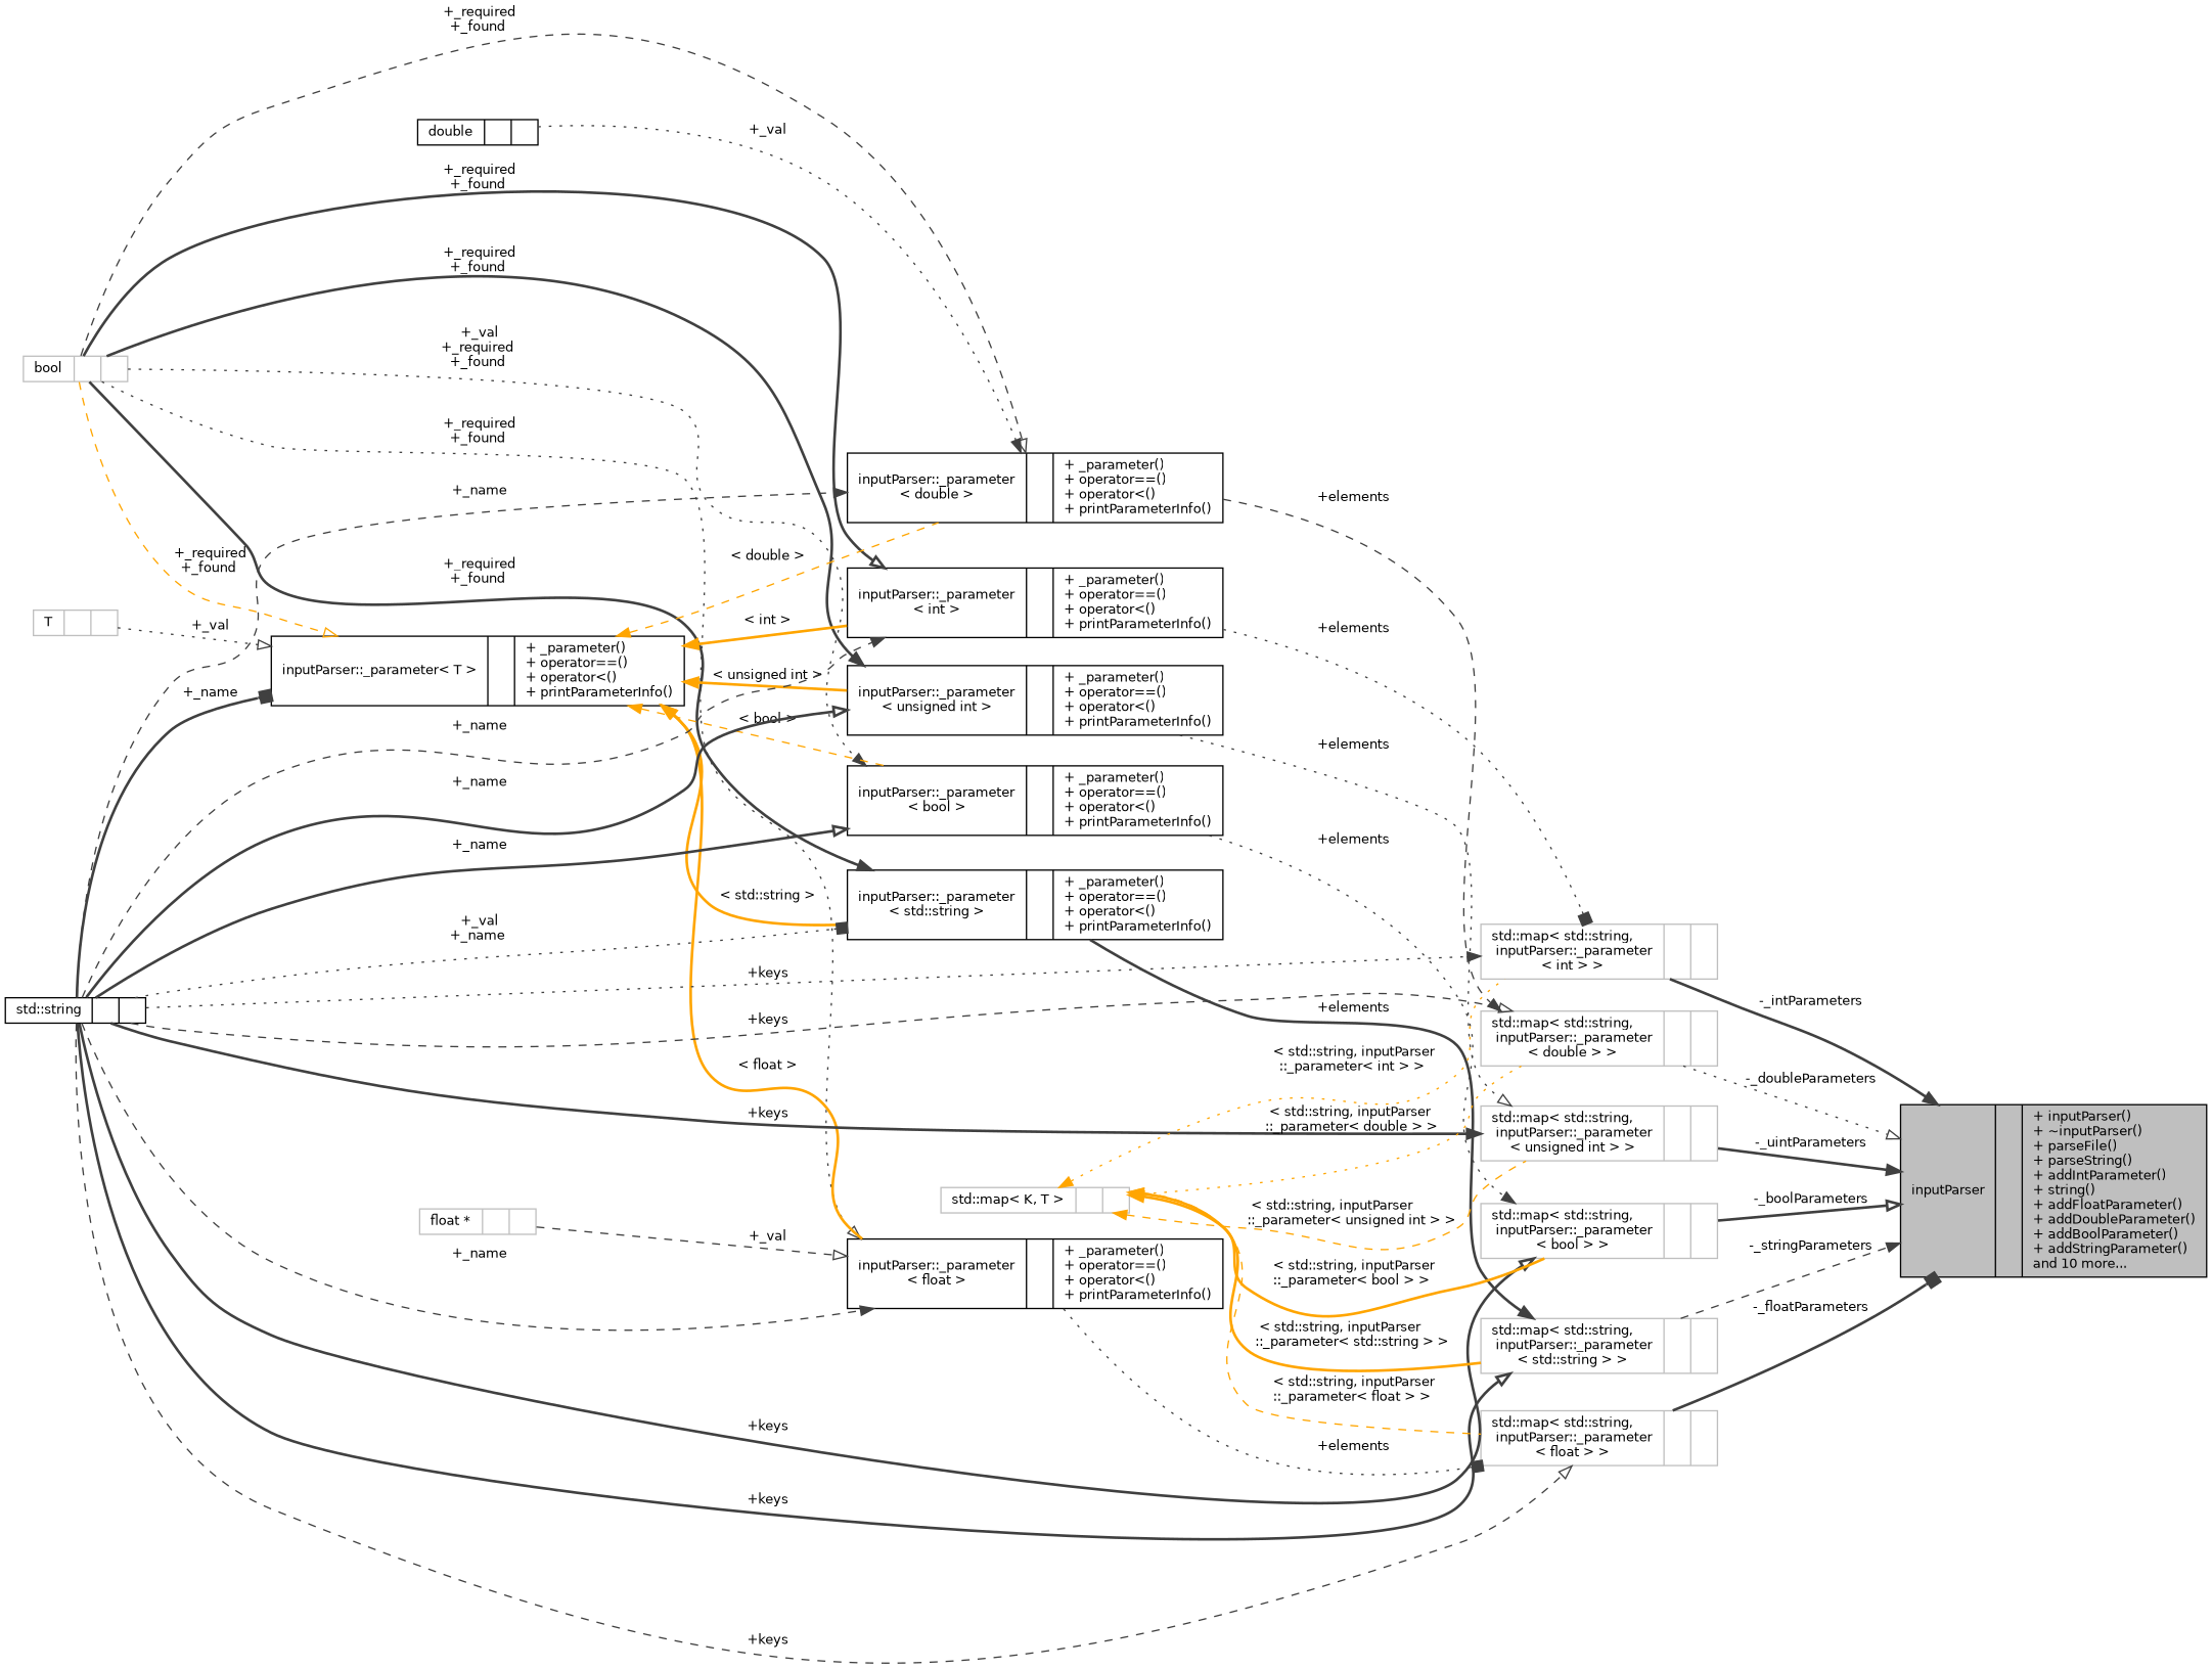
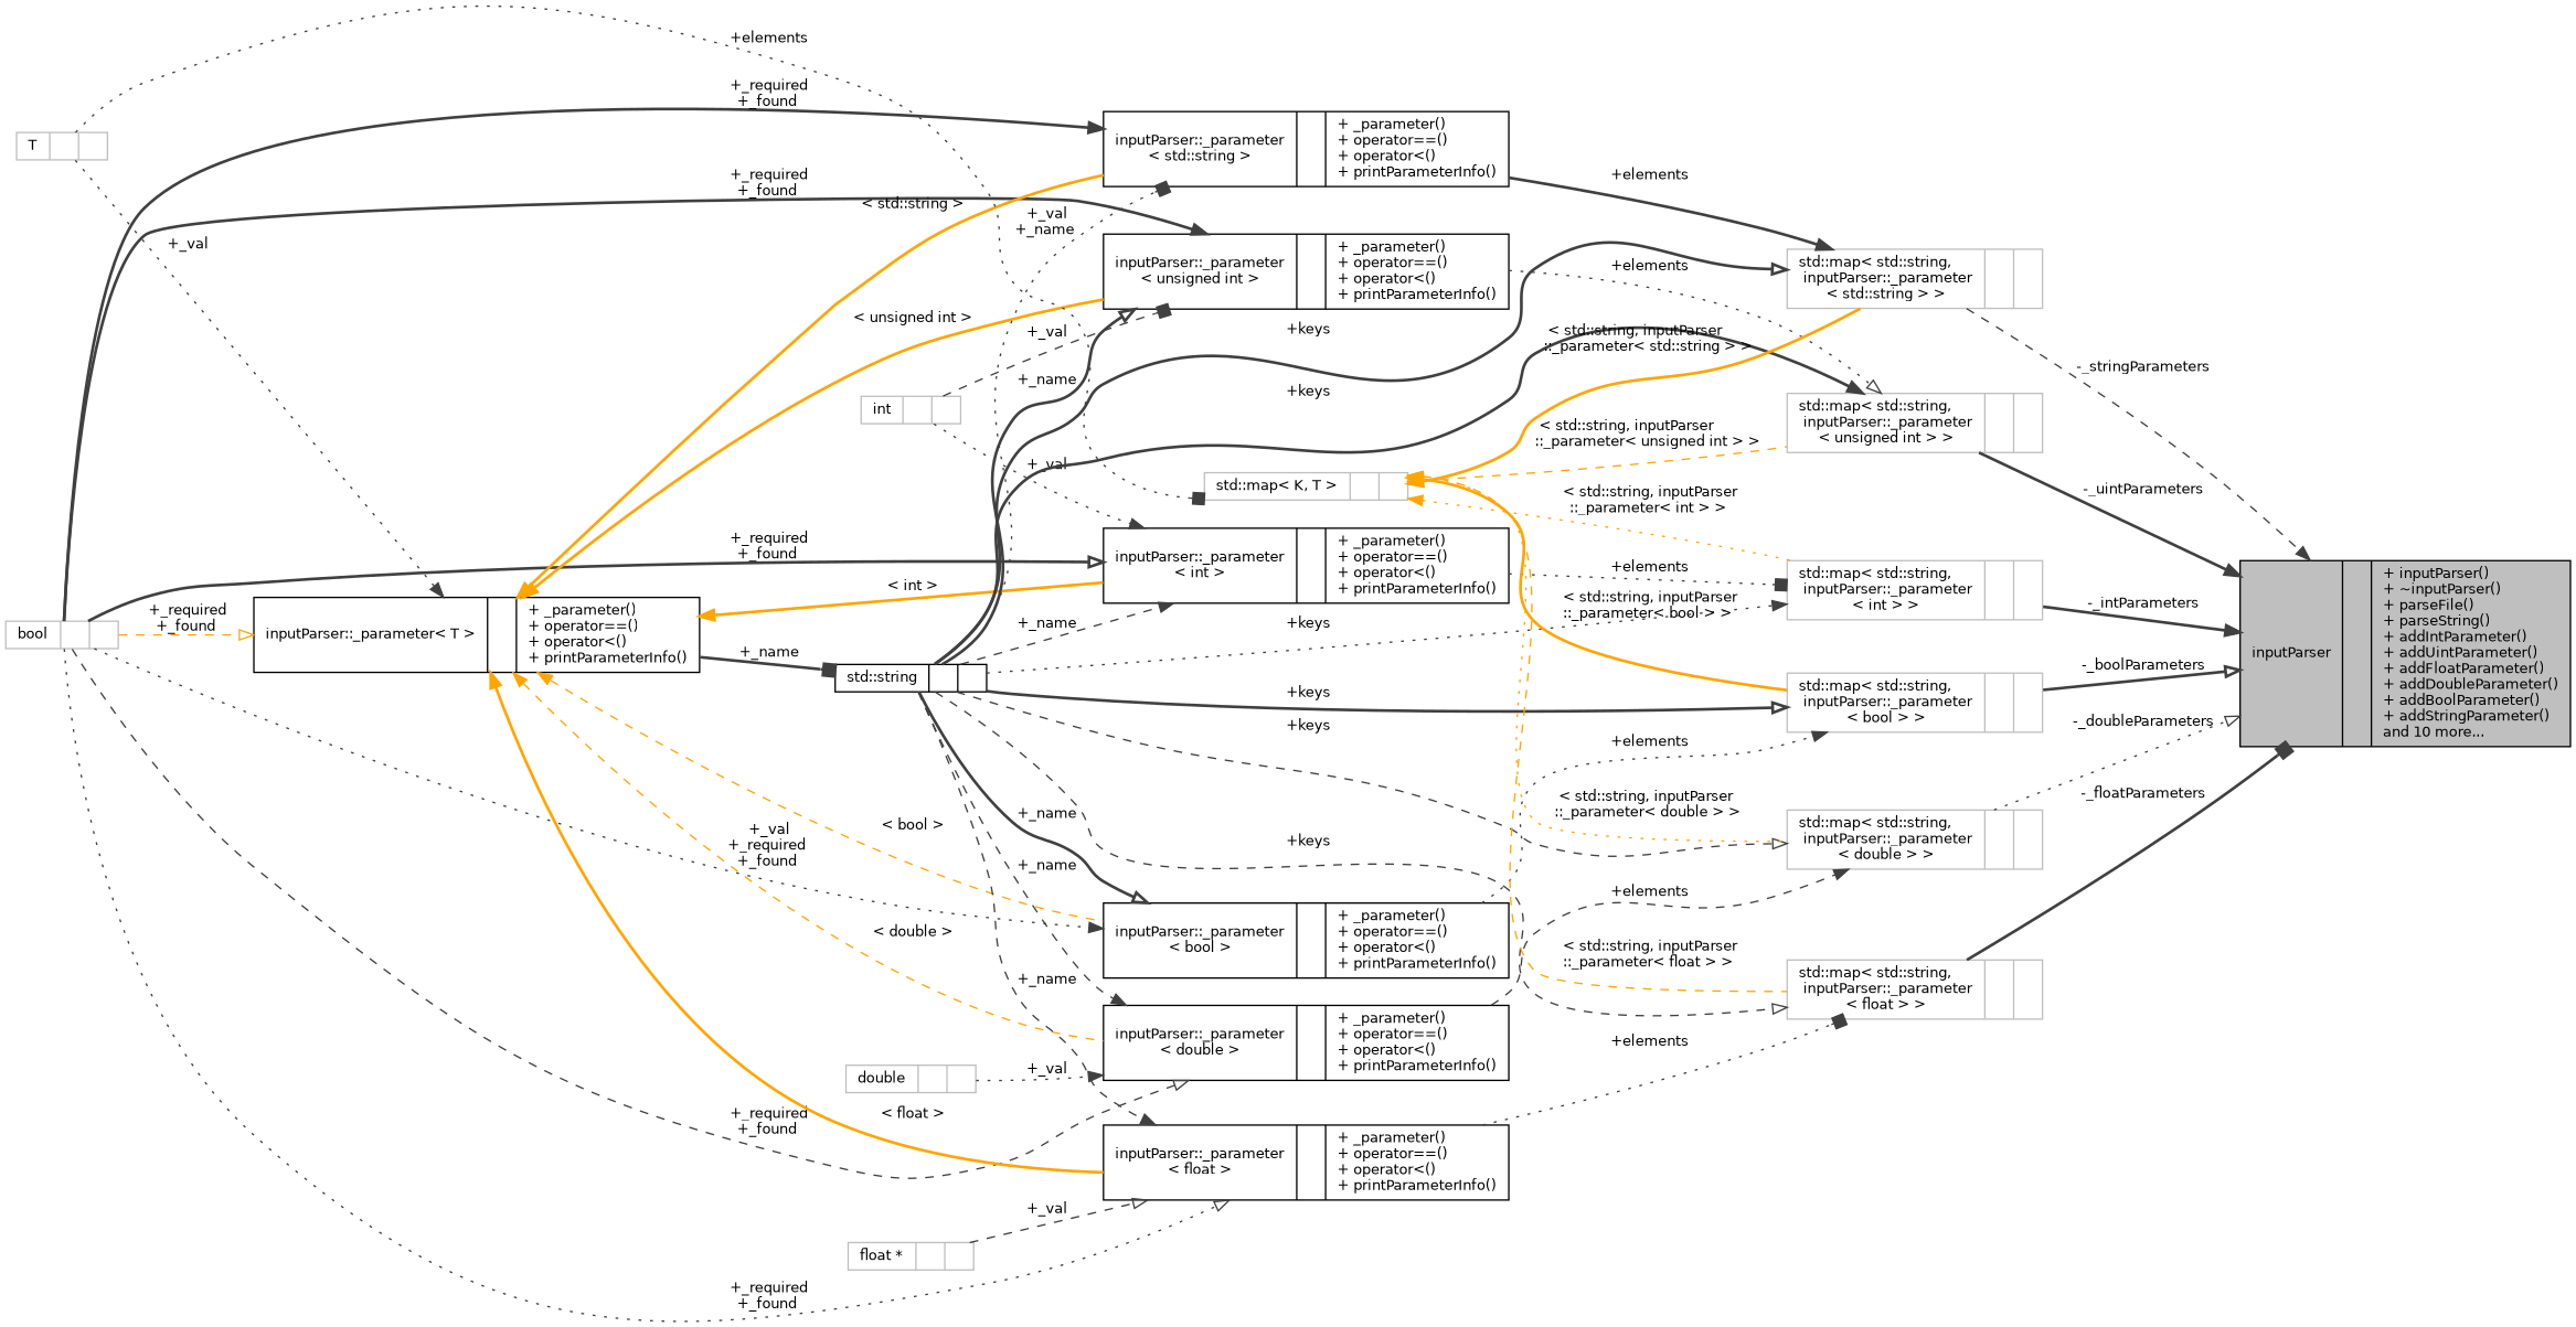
  digraph {
    rankdir=LR
    node [color=grey75 fontname=Helvetica fontsize=10 shape=record]
    edge [arrowhead=normal color=grey25 fontname=Helvetica fontsize=10 labelfontname=Helvetica labelfontsize=10 style=bold]
-   n1 [color=black fillcolor=grey75 fontcolor=black height=0.2 label="{inputParser\n||+ inputParser()\l+ ~inputParser()\l+ parseFile()\l+ parseString()\l+ addIntParameter()\l+ string()\l+ addFloatParameter()\l+ addDoubleParameter()\l+ addBoolParameter()\l+ addStringParameter()\land 10 more...\l}" style=filled width=0.4]
+   n1 [color=black fillcolor=grey75 fontcolor=black height=0.2 label="{inputParser\n||+ inputParser()\l+ ~inputParser()\l+ parseFile()\l+ parseString()\l+ addIntParameter()\l+ addUintParameter()\l+ addFloatParameter()\l+ addDoubleParameter()\l+ addBoolParameter()\l+ addStringParameter()\land 10 more...\l}" style=filled width=0.4]
    n2 [height=0.2 label="{std::map\< std::string,\l inputParser::_parameter\l\< int \> \>\n||}" width=0.4]
    n3 [color=black height=0.2 label="{inputParser::_parameter\l\< int \>\n||+ _parameter()\l+ operator==()\l+ operator\<()\l+ printParameterInfo()\l}" width=0.4]
+   n4 [height=0.2 label="{int\n||}" width=0.4]
    n5 [color=black height=0.2 label="{inputParser::_parameter\l\< unsigned int \>\n||+ _parameter()\l+ operator==()\l+ operator\<()\l+ printParameterInfo()\l}" width=0.4]
    n6 [height=0.2 label="{std::map\< std::string,\l inputParser::_parameter\l\< unsigned int \> \>\n||}" width=0.4]
    n7 [height=0.2 label="{bool\n||}" width=0.4]
    n8 [color=black height=0.2 label="{inputParser::_parameter\< T \>\n||+ _parameter()\l+ operator==()\l+ operator\<()\l+ printParameterInfo()\l}" width=0.4]
    n9 [color=black height=0.2 label="{inputParser::_parameter\l\< std::string \>\n||+ _parameter()\l+ operator==()\l+ operator\<()\l+ printParameterInfo()\l}" width=0.4]
    n10 [color=black height=0.2 label="{inputParser::_parameter\l\< bool \>\n||+ _parameter()\l+ operator==()\l+ operator\<()\l+ printParameterInfo()\l}" width=0.4]
    n11 [color=black height=0.2 label="{inputParser::_parameter\l\< double \>\n||+ _parameter()\l+ operator==()\l+ operator\<()\l+ printParameterInfo()\l}" width=0.4]
    n12 [color=black height=0.2 label="{inputParser::_parameter\l\< float \>\n||+ _parameter()\l+ operator==()\l+ operator\<()\l+ printParameterInfo()\l}" width=0.4]
    n13 [height=0.2 label="{std::map\< std::string,\l inputParser::_parameter\l\< std::string \> \>\n||}" width=0.4]
    n14 [height=0.2 label="{std::map\< std::string,\l inputParser::_parameter\l\< bool \> \>\n||}" width=0.4]
    n15 [height=0.2 label="{std::map\< std::string,\l inputParser::_parameter\l\< double \> \>\n||}" width=0.4]
    n16 [height=0.2 label="{std::map\< std::string,\l inputParser::_parameter\l\< float \> \>\n||}" width=0.4]
    n17 [color=black height=0.2 label="{std::string\n||}" width=0.4]
    n18 [height=0.2 label="{T\n||}" width=0.4]
    n19 [height=0.2 label="{std::map\< K, T \>\n||}" width=0.4]
-   n20 [color=black height=0.2 label="{double\n||}" width=0.4]
+   n20 [height=0.2 label="{double\n||}" width=0.4]
    n21 [height=0.2 label="{float *\n||}" width=0.4]
    n2 -> n1 [label=" -_intParameters"]
    n3 -> n2 [arrowhead=box label=" +elements" style=dotted]
+   n4 -> n3 [label=" +_val" style=dotted]
+   n4 -> n5 [arrowhead=box label=" +_val" style=dashed]
    n5 -> n6 [arrowhead=onormal label=" +elements" style=dotted]
    n6 -> n1 [label=" -_uintParameters"]
    n7 -> n3 [arrowhead=onormal label=" +_required\n+_found"]
    n7 -> n5 [label=" +_required\n+_found"]
    n7 -> n8 [arrowhead=onormal color=orange label=" +_required\n+_found" style=dashed]
    n7 -> n9 [label=" +_required\n+_found"]
    n7 -> n10 [label=" +_val\n+_required\n+_found" style=dotted]
    n7 -> n11 [arrowhead=onormal label=" +_required\n+_found" style=dashed]
    n7 -> n12 [arrowhead=onormal label=" +_required\n+_found" style=dotted]
    n8 -> n3 [color=orange dir=back label=" \< int \>" arrowhead=""]
    n8 -> n5 [color=orange dir=back label=" \< unsigned int \>" arrowhead=""]
    n8 -> n9 [color=orange dir=back label=" \< std::string \>" arrowhead=""]
    n8 -> n10 [color=orange dir=back label=" \< bool \>" style=dashed arrowhead=""]
    n8 -> n11 [color=orange dir=back label=" \< double \>" style=dashed arrowhead=""]
    n8 -> n12 [color=orange dir=back label=" \< float \>" arrowhead=""]
    n9 -> n13 [label=" +elements"]
    n10 -> n14 [label=" +elements" style=dotted]
    n11 -> n15 [label=" +elements" style=dashed]
    n12 -> n16 [arrowhead=box label=" +elements" style=dotted]
    n13 -> n1 [label=" -_stringParameters" style=dashed]
    n14 -> n1 [arrowhead=onormal label=" -_boolParameters"]
    n15 -> n1 [arrowhead=onormal label=" -_doubleParameters" style=dotted]
    n16 -> n1 [arrowhead=box label=" -_floatParameters"]
    n17 -> n2 [label=" +keys" style=dotted]
    n17 -> n3 [label=" +_name" style=dashed]
    n17 -> n5 [arrowhead=onormal label=" +_name"]
    n17 -> n6 [label=" +keys"]
-   n17 -> n8 [arrowhead=box label=" +_name"]
+   n8 -> n17 [arrowhead=box label=" +_name"]
    n17 -> n9 [arrowhead=box label=" +_val\n+_name" style=dotted]
    n17 -> n10 [arrowhead=onormal label=" +_name"]
    n17 -> n11 [label=" +_name" style=dashed]
    n17 -> n12 [label=" +_name" style=dashed]
    n17 -> n13 [arrowhead=onormal label=" +keys"]
    n17 -> n14 [arrowhead=onormal label=" +keys"]
    n17 -> n15 [arrowhead=onormal label=" +keys" style=dashed]
    n17 -> n16 [arrowhead=onormal label=" +keys" style=dashed]
-   n18 -> n8 [arrowhead=onormal label=" +_val" style=dotted]
+   n18 -> n8 [label=" +_val" style=dotted]
+   n18 -> n19 [arrowhead=box label=" +elements" style=dotted]
    n19 -> n2 [color=orange dir=back label=" \< std::string, inputParser\l::_parameter\< int \> \>" style=dotted arrowhead=""]
    n19 -> n6 [color=orange dir=back label=" \< std::string, inputParser\l::_parameter\< unsigned int \> \>" style=dashed arrowhead=""]
    n19 -> n13 [color=orange dir=back label=" \< std::string, inputParser\l::_parameter\< std::string \> \>" arrowhead=""]
    n19 -> n14 [color=orange dir=back label=" \< std::string, inputParser\l::_parameter\< bool \> \>" arrowhead=""]
    n19 -> n15 [color=orange dir=back label=" \< std::string, inputParser\l::_parameter\< double \> \>" style=dotted arrowhead=""]
    n19 -> n16 [color=orange dir=back label=" \< std::string, inputParser\l::_parameter\< float \> \>" style=dashed arrowhead=""]
    n20 -> n11 [label=" +_val" style=dotted]
    n21 -> n12 [arrowhead=onormal label=" +_val" style=dashed]
  }
